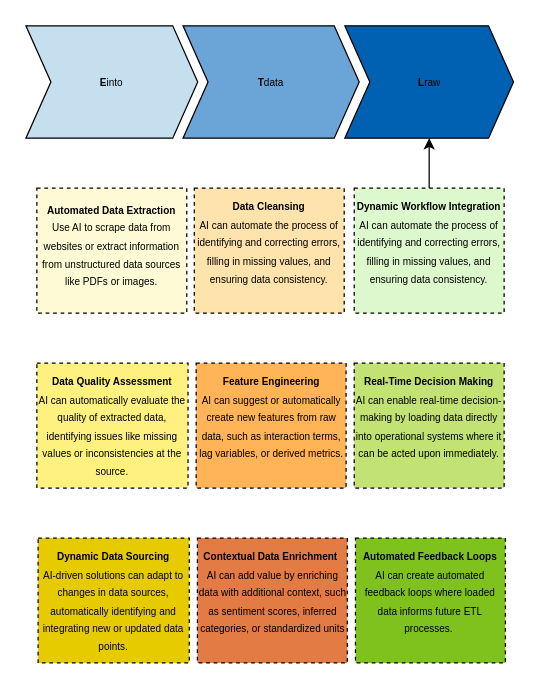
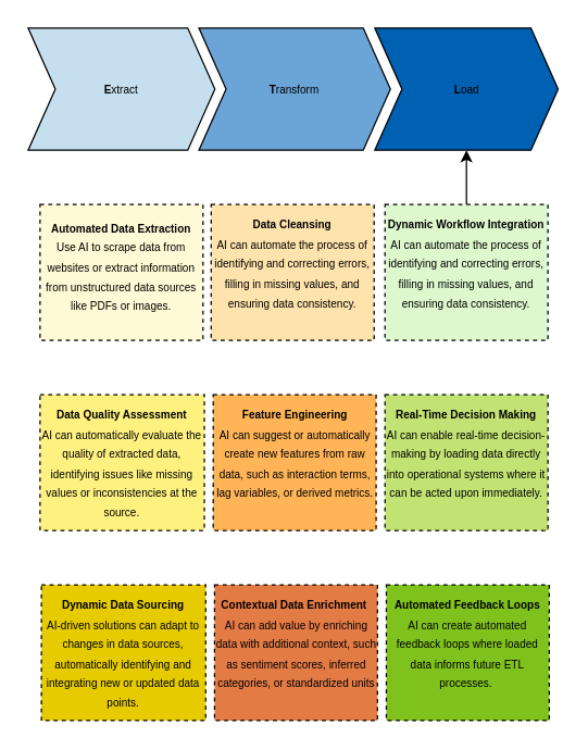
  <mxCell id="0" />
  <mxCell id="1" parent="0" />
- <mxCell id="2" value="&lt;font style=&quot;font-size: 8px;&quot;&gt;&lt;b&gt;E&lt;/b&gt;into&lt;/font&gt;" style="shape=step;perimeter=stepPerimeter;whiteSpace=wrap;html=1;fixedSize=1;fillColor=#C5DFEF;" vertex="1" parent="1"><mxGeometry x="20.25" y="20" width="137.5" height="90" as="geometry" /></mxCell>
- <mxCell id="3" value="&lt;font style=&quot;font-size: 8px;&quot;&gt;&lt;b&gt;T&lt;/b&gt;data&lt;/font&gt;" style="shape=step;perimeter=stepPerimeter;whiteSpace=wrap;html=1;fixedSize=1;fillColor=#6ba5d7;" vertex="1" parent="1"><mxGeometry x="146" y="20" width="141" height="90" as="geometry" /></mxCell>
- <mxCell id="4" value="&lt;font style=&quot;font-size: 8px;&quot;&gt;&lt;b&gt;L&lt;/b&gt;raw&lt;/font&gt;" style="shape=step;perimeter=stepPerimeter;whiteSpace=wrap;html=1;fixedSize=1;fillColor=#0060b1;" vertex="1" parent="1"><mxGeometry x="275.5" y="20" width="135" height="90" as="geometry" /></mxCell>
+ <mxCell id="2" value="&lt;font style=&quot;font-size: 8px;&quot;&gt;&lt;b&gt;E&lt;/b&gt;xtract&lt;/font&gt;" style="shape=step;perimeter=stepPerimeter;whiteSpace=wrap;html=1;fixedSize=1;fillColor=#C5DFEF;" vertex="1" parent="1"><mxGeometry x="20.25" y="20" width="137.5" height="90" as="geometry" /></mxCell>
+ <mxCell id="3" value="&lt;font style=&quot;font-size: 8px;&quot;&gt;&lt;b&gt;T&lt;/b&gt;ransform&lt;/font&gt;" style="shape=step;perimeter=stepPerimeter;whiteSpace=wrap;html=1;fixedSize=1;fillColor=#6ba5d7;" vertex="1" parent="1"><mxGeometry x="146" y="20" width="141" height="90" as="geometry" /></mxCell>
+ <mxCell id="4" value="&lt;font style=&quot;font-size: 8px;&quot;&gt;&lt;b&gt;L&lt;/b&gt;oad&lt;/font&gt;" style="shape=step;perimeter=stepPerimeter;whiteSpace=wrap;html=1;fixedSize=1;fillColor=#0060b1;" vertex="1" parent="1"><mxGeometry x="275.5" y="20" width="135" height="90" as="geometry" /></mxCell>
  <mxCell id="5" value="&lt;font style=&quot;font-size: 8px;&quot;&gt;&lt;b&gt;Automated Data Extraction&lt;/b&gt;&lt;/font&gt;&lt;div&gt;&lt;font style=&quot;&quot;&gt;&lt;div style=&quot;&quot;&gt;&lt;span style=&quot;font-size: 8px;&quot;&gt;Use AI to scrape data from websites or extract information from unstructured data sources like PDFs or images.&lt;/span&gt;&lt;/div&gt;&lt;div style=&quot;font-size: 8px;&quot;&gt;&lt;br&gt;&lt;/div&gt;&lt;/font&gt;&lt;/div&gt;" style="rounded=0;whiteSpace=wrap;html=1;dashed=1;fillColor=#FEFAD5;strokeColor=#000000;" vertex="1" parent="1"><mxGeometry x="29" y="150" width="120" height="100" as="geometry" /></mxCell>
  <mxCell id="6" value="&lt;font style=&quot;font-size: 8px;&quot;&gt;&lt;b&gt;Data Cleansing&lt;/b&gt;&lt;/font&gt;&lt;div&gt;&lt;font style=&quot;&quot;&gt;&lt;span style=&quot;&quot; id=&quot;docs-internal-guid-bb7926fb-7fff-f64a-f030-548ec2a0f65a&quot;&gt;&lt;p style=&quot;line-height: 1.2; margin-top: 0pt; margin-bottom: 0pt;&quot; dir=&quot;ltr&quot;&gt;&lt;span style=&quot;font-family: Arial, sans-serif; background-color: transparent; font-variant-numeric: normal; font-variant-east-asian: normal; font-variant-alternates: normal; font-variant-position: normal; vertical-align: baseline; white-space-collapse: preserve;&quot;&gt;&lt;font style=&quot;font-size: 8px;&quot;&gt;AI can automate the process of identifying and correcting errors, filling in missing values, and ensuring data consistency.&lt;/font&gt;&lt;/span&gt;&lt;/p&gt;&lt;div style=&quot;font-size: 8px;&quot;&gt;&lt;span style=&quot;font-size: 9pt; font-family: Arial, sans-serif; background-color: transparent; font-variant-numeric: normal; font-variant-east-asian: normal; font-variant-alternates: normal; font-variant-position: normal; vertical-align: baseline; white-space-collapse: preserve;&quot;&gt;&lt;br&gt;&lt;/span&gt;&lt;/div&gt;&lt;/span&gt;&lt;/font&gt;&lt;/div&gt;" style="rounded=0;whiteSpace=wrap;html=1;dashed=1;fillColor=#fee3ac;" vertex="1" parent="1"><mxGeometry x="155" y="150" width="120" height="100" as="geometry" /></mxCell>
  <mxCell id="7" value="" style="edgeStyle=orthogonalEdgeStyle;rounded=0;orthogonalLoop=1;jettySize=auto;html=1;" edge="1" parent="1" source="8" target="4"><mxGeometry relative="1" as="geometry" /></mxCell>
  <mxCell id="8" value="&lt;font style=&quot;font-size: 8px;&quot;&gt;&lt;b&gt;Dynamic Workflow Integration&lt;/b&gt;&lt;/font&gt;&lt;div&gt;&lt;font style=&quot;&quot;&gt;&lt;span style=&quot;&quot; id=&quot;docs-internal-guid-1c64dbea-7fff-7aa8-9d1e-fb4c7531129d&quot;&gt;&lt;p style=&quot;line-height: 1.2; margin-top: 0pt; margin-bottom: 0pt;&quot; dir=&quot;ltr&quot;&gt;&lt;span style=&quot;font-family: Arial, sans-serif; background-color: transparent; font-variant-numeric: normal; font-variant-east-asian: normal; font-variant-alternates: normal; font-variant-position: normal; vertical-align: baseline; white-space-collapse: preserve;&quot;&gt;&lt;font style=&quot;font-size: 8px;&quot;&gt;AI can automate the process of identifying and correcting errors, filling in missing values, and ensuring data consistency.&lt;/font&gt;&lt;/span&gt;&lt;/p&gt;&lt;div style=&quot;font-size: 8px;&quot;&gt;&lt;span style=&quot;font-size: 9pt; font-family: Arial, sans-serif; background-color: transparent; font-variant-numeric: normal; font-variant-east-asian: normal; font-variant-alternates: normal; font-variant-position: normal; vertical-align: baseline; white-space-collapse: preserve;&quot;&gt;&lt;br&gt;&lt;/span&gt;&lt;/div&gt;&lt;/span&gt;&lt;/font&gt;&lt;/div&gt;" style="rounded=0;whiteSpace=wrap;html=1;dashed=1;fillColor=#ddf8cd;" vertex="1" parent="1"><mxGeometry x="283" y="150" width="120" height="100" as="geometry" /></mxCell>
  <mxCell id="9" value="&lt;font style=&quot;font-size: 8px;&quot;&gt;&lt;b&gt;Data Quality Assessment&lt;/b&gt;&lt;/font&gt;&lt;div&gt;&lt;font style=&quot;&quot;&gt;&lt;span style=&quot;font-size: 8px;&quot;&gt;AI can automatically evaluate the quality of extracted data, identifying issues like missing values or inconsistencies at the source.&lt;/span&gt;&lt;br&gt;&lt;/font&gt;&lt;/div&gt;" style="rounded=0;whiteSpace=wrap;html=1;dashed=1;fillColor=#FEF180;" vertex="1" parent="1"><mxGeometry x="29" y="290" width="121" height="100" as="geometry" /></mxCell>
  <mxCell id="10" value="&lt;div&gt;&lt;font style=&quot;&quot;&gt;&lt;span style=&quot;&quot; id=&quot;docs-internal-guid-bb7926fb-7fff-f64a-f030-548ec2a0f65a&quot;&gt;&lt;p style=&quot;line-height: 1.2; margin-top: 0pt; margin-bottom: 0pt;&quot; dir=&quot;ltr&quot;&gt;&lt;span style=&quot;background-color: transparent; font-variant-numeric: normal; font-variant-east-asian: normal; font-variant-alternates: normal; font-variant-position: normal; vertical-align: baseline;&quot;&gt;&lt;font style=&quot;font-size: 8px;&quot;&gt;&lt;font face=&quot;Arial, sans-serif&quot;&gt;&lt;span style=&quot;white-space-collapse: preserve;&quot;&gt;&lt;b&gt;Feature Engineering&lt;/b&gt;&lt;/span&gt;&lt;/font&gt;&lt;/font&gt;&lt;/span&gt;&lt;/p&gt;&lt;p style=&quot;line-height: 1.2; margin-top: 0pt; margin-bottom: 0pt;&quot; dir=&quot;ltr&quot;&gt;&lt;font face=&quot;Arial, sans-serif&quot;&gt;&lt;span style=&quot;font-size: 8px; white-space-collapse: preserve;&quot;&gt;AI can suggest or automatically create new features from raw data, such as interaction terms, lag variables, or derived metrics.&lt;br&gt;&lt;/span&gt;&lt;/font&gt;&lt;/p&gt;&lt;p style=&quot;line-height: 1.2; margin-top: 0pt; margin-bottom: 0pt;&quot; dir=&quot;ltr&quot;&gt;&lt;font face=&quot;Arial, sans-serif&quot;&gt;&lt;span style=&quot;font-size: 8px; white-space-collapse: preserve;&quot;&gt;&lt;br&gt;&lt;/span&gt;&lt;/font&gt;&lt;/p&gt;&lt;/span&gt;&lt;/font&gt;&lt;/div&gt;" style="rounded=0;whiteSpace=wrap;html=1;dashed=1;fillColor=#ffb458;" vertex="1" parent="1"><mxGeometry x="156.5" y="290" width="120" height="100" as="geometry" /></mxCell>
  <mxCell id="11" value="&lt;div&gt;&lt;font style=&quot;&quot;&gt;&lt;span style=&quot;&quot; id=&quot;docs-internal-guid-1c64dbea-7fff-7aa8-9d1e-fb4c7531129d&quot;&gt;&lt;p style=&quot;line-height: 1.2; margin-top: 0pt; margin-bottom: 0pt;&quot; dir=&quot;ltr&quot;&gt;&lt;span style=&quot;background-color: transparent; font-variant-numeric: normal; font-variant-east-asian: normal; font-variant-alternates: normal; font-variant-position: normal; vertical-align: baseline;&quot;&gt;&lt;font style=&quot;&quot;&gt;&lt;span style=&quot;font-size: 8px;&quot;&gt;&lt;b&gt;Real-Time Decision Making&lt;/b&gt;&lt;/span&gt;&lt;/font&gt;&lt;/span&gt;&lt;/p&gt;&lt;p style=&quot;line-height: 1.2; margin-top: 0pt; margin-bottom: 0pt;&quot; dir=&quot;ltr&quot;&gt;&lt;font face=&quot;Arial, sans-serif&quot;&gt;&lt;span style=&quot;font-size: 8px; white-space-collapse: preserve;&quot;&gt;AI can enable real-time decision-making by loading data directly into operational systems where it can be acted upon immediately.&lt;/span&gt;&lt;/font&gt;&lt;br&gt;&lt;/p&gt;&lt;p style=&quot;line-height: 1.2; margin-top: 0pt; margin-bottom: 0pt;&quot; dir=&quot;ltr&quot;&gt;&lt;font face=&quot;Arial, sans-serif&quot;&gt;&lt;span style=&quot;font-size: 8px; white-space-collapse: preserve;&quot;&gt;&lt;br&gt;&lt;/span&gt;&lt;/font&gt;&lt;/p&gt;&lt;/span&gt;&lt;/font&gt;&lt;/div&gt;" style="rounded=0;whiteSpace=wrap;html=1;dashed=1;fillColor=#c2e373;" vertex="1" parent="1"><mxGeometry x="283" y="290" width="120" height="100" as="geometry" /></mxCell>
  <mxCell id="12" value="&lt;div&gt;&lt;font style=&quot;&quot;&gt;&lt;div style=&quot;&quot;&gt;&lt;span style=&quot;font-size: 8px;&quot;&gt;&lt;b&gt;Dynamic Data Sourcing&lt;/b&gt;&lt;/span&gt;&lt;/div&gt;&lt;div&gt;&lt;span style=&quot;font-size: 8px;&quot;&gt;AI-driven solutions can adapt to changes in data sources, automatically identifying and integrating new or updated data points.&lt;/span&gt;&lt;/div&gt;&lt;/font&gt;&lt;/div&gt;" style="rounded=0;whiteSpace=wrap;html=1;dashed=1;fillColor=#e6cb00;" vertex="1" parent="1"><mxGeometry x="30" y="430" width="121" height="100" as="geometry" /></mxCell>
  <mxCell id="13" value="&lt;div&gt;&lt;font style=&quot;&quot;&gt;&lt;span style=&quot;&quot; id=&quot;docs-internal-guid-bb7926fb-7fff-f64a-f030-548ec2a0f65a&quot;&gt;&lt;font face=&quot;Arial, sans-serif&quot;&gt;&lt;span style=&quot;font-size: 8px; white-space-collapse: preserve;&quot;&gt;&lt;b&gt;Contextual Data Enrichment&lt;/b&gt;&lt;/span&gt;&lt;/font&gt;&amp;nbsp;&lt;p style=&quot;line-height: 1.2; margin-top: 0pt; margin-bottom: 0pt;&quot; dir=&quot;ltr&quot;&gt;&lt;font face=&quot;Arial, sans-serif&quot;&gt;&lt;span style=&quot;font-size: 8px; white-space-collapse: preserve;&quot;&gt;AI can add value by enriching data with additional context, such as sentiment scores, inferred categories, or standardized units&lt;/span&gt;&lt;/font&gt;&lt;br&gt;&lt;/p&gt;&lt;p style=&quot;line-height: 1.2; margin-top: 0pt; margin-bottom: 0pt;&quot; dir=&quot;ltr&quot;&gt;&lt;font face=&quot;Arial, sans-serif&quot;&gt;&lt;span style=&quot;font-size: 8px; white-space-collapse: preserve;&quot;&gt;&lt;br&gt;&lt;/span&gt;&lt;/font&gt;&lt;/p&gt;&lt;/span&gt;&lt;/font&gt;&lt;/div&gt;" style="rounded=0;whiteSpace=wrap;html=1;dashed=1;fillColor=#e37b45;" vertex="1" parent="1"><mxGeometry x="157.5" y="430" width="120" height="100" as="geometry" /></mxCell>
  <mxCell id="14" value="&lt;div&gt;&lt;font style=&quot;&quot;&gt;&lt;span style=&quot;&quot; id=&quot;docs-internal-guid-1c64dbea-7fff-7aa8-9d1e-fb4c7531129d&quot;&gt;&lt;p style=&quot;line-height: 1.2; margin-top: 0pt; margin-bottom: 0pt;&quot; dir=&quot;ltr&quot;&gt;&lt;span style=&quot;font-size: 8px;&quot;&gt;&lt;b&gt;Automated Feedback Loops&lt;/b&gt;&lt;/span&gt;&lt;/p&gt;&lt;p style=&quot;line-height: 1.2; margin-top: 0pt; margin-bottom: 0pt;&quot; dir=&quot;ltr&quot;&gt;&lt;font face=&quot;Arial, sans-serif&quot;&gt;&lt;span style=&quot;font-size: 8px; white-space-collapse: preserve;&quot;&gt;AI can create automated feedback loops where loaded data informs future ETL processes. &lt;br/&gt;&lt;/span&gt;&lt;/font&gt;&lt;/p&gt;&lt;p style=&quot;line-height: 1.2; margin-top: 0pt; margin-bottom: 0pt;&quot; dir=&quot;ltr&quot;&gt;&lt;font face=&quot;Arial, sans-serif&quot;&gt;&lt;span style=&quot;font-size: 8px; white-space-collapse: preserve;&quot;&gt;&lt;br&gt;&lt;/span&gt;&lt;/font&gt;&lt;/p&gt;&lt;/span&gt;&lt;/font&gt;&lt;/div&gt;" style="rounded=0;whiteSpace=wrap;html=1;dashed=1;fillColor=#80c21d;" vertex="1" parent="1"><mxGeometry x="284" y="430" width="120" height="100" as="geometry" /></mxCell>
